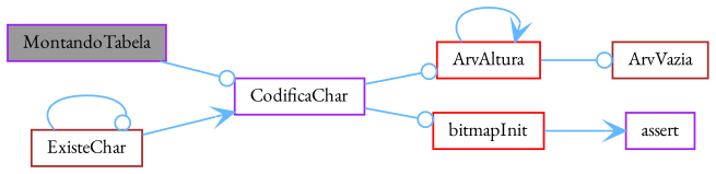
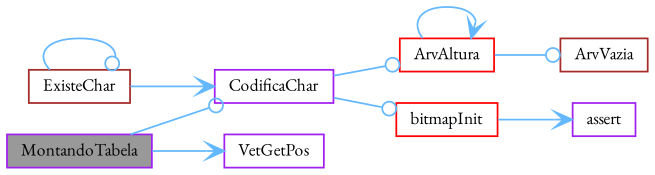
  digraph {
    fontname="EB Garamond"
    rankdir=LR
    node [color=purple fillcolor=white fontname="EB Garamond" fontsize=10 shape=box style=filled]
    edge [arrowhead=odot color=steelblue1 fontname="EB Garamond" fontsize=10 labelfontname=Helvetica labelfontsize=10 style=solid]
    n1 [fillcolor=grey60 fontcolor=black height=0.2 label=MontandoTabela width=0.4]
    n2 [height=0.2 label=CodificaChar width=0.4]
+   n3 [height=0.2 label=VetGetPos width=0.4]
    n4 [color=red height=0.2 label=ArvAltura width=0.4]
    n5 [color=red height=0.2 label=bitmapInit width=0.4]
    n6 [color=brown height=0.2 label=ArvVazia width=0.4]
    n7 [height=0.2 label=assert width=0.4]
    n8 [color=brown height=0.2 label=ExisteChar width=0.4]
    n1 -> n2
+   n1 -> n3 [arrowhead=vee]
    n2 -> n4
    n2 -> n5
    n4 -> n4 [arrowhead=vee]
    n4 -> n6
    n5 -> n7 [arrowhead=vee]
    n8 -> n2 [arrowhead=vee]
    n8 -> n8
  }
